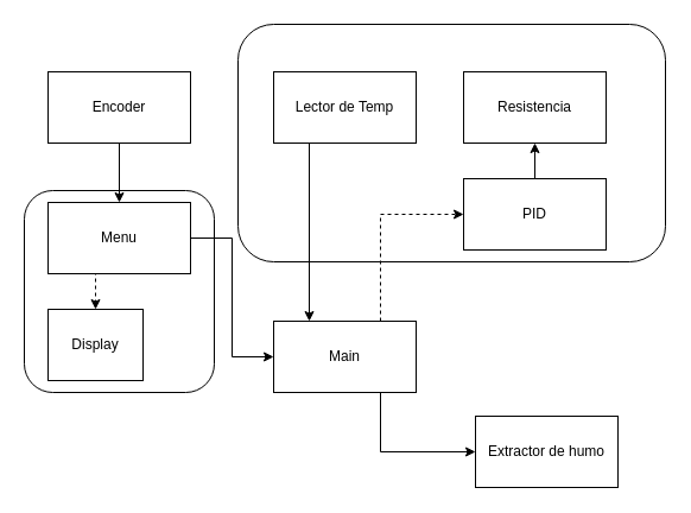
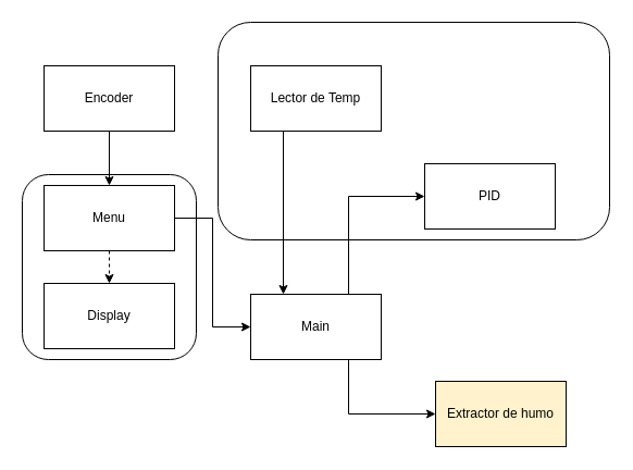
  <mxCell id="0" />
  <mxCell id="1" parent="0" />
  <mxCell id="2" value="" style="rounded=1;whiteSpace=wrap;html=1;" parent="1" vertex="1"><mxGeometry x="20" y="160" width="160" height="170" as="geometry" /></mxCell>
  <mxCell id="3" value="Encoder" style="rounded=0;whiteSpace=wrap;html=1;" parent="1" vertex="1"><mxGeometry x="40" y="60" width="120" height="60" as="geometry" /></mxCell>
  <mxCell id="4" style="edgeStyle=orthogonalEdgeStyle;rounded=0;orthogonalLoop=1;jettySize=auto;html=1;exitX=0.5;exitY=1;exitDx=0;exitDy=0;entryX=0.5;entryY=0;entryDx=0;entryDy=0;dashed=1;" parent="1" source="6" target="18" edge="1"><mxGeometry relative="1" as="geometry" /></mxCell>
  <mxCell id="5" style="edgeStyle=orthogonalEdgeStyle;rounded=0;orthogonalLoop=1;jettySize=auto;html=1;exitX=1;exitY=0.5;exitDx=0;exitDy=0;entryX=0;entryY=0.5;entryDx=0;entryDy=0;" parent="1" source="6" target="11" edge="1"><mxGeometry relative="1" as="geometry" /></mxCell>
  <mxCell id="6" value="Menu" style="rounded=0;whiteSpace=wrap;html=1;" parent="1" vertex="1"><mxGeometry x="40" y="170" width="120" height="60" as="geometry" /></mxCell>
- <mxCell id="7" value="Extractor de humo" style="rounded=0;whiteSpace=wrap;html=1;" parent="1" vertex="1"><mxGeometry x="400" y="350" width="120" height="60" as="geometry" /></mxCell>
+ <mxCell id="7" value="Extractor de humo" style="rounded=0;whiteSpace=wrap;html=1;fillColor=#fff2cc;" parent="1" vertex="1"><mxGeometry x="400" y="350" width="120" height="60" as="geometry" /></mxCell>
  <mxCell id="8" value="" style="endArrow=classic;html=1;rounded=0;exitX=0.5;exitY=1;exitDx=0;exitDy=0;entryX=0.5;entryY=0;entryDx=0;entryDy=0;" parent="1" source="3" target="6" edge="1"><mxGeometry width="50" height="50" relative="1" as="geometry"><mxPoint x="320" y="270" as="sourcePoint" /><mxPoint x="330" y="180" as="targetPoint" /></mxGeometry></mxCell>
  <mxCell id="9" value="" style="rounded=1;whiteSpace=wrap;html=1;" parent="1" vertex="1"><mxGeometry x="200" y="20" width="360" height="200" as="geometry" /></mxCell>
  <mxCell id="10" style="edgeStyle=orthogonalEdgeStyle;rounded=0;orthogonalLoop=1;jettySize=auto;html=1;exitX=0.75;exitY=1;exitDx=0;exitDy=0;entryX=0;entryY=0.5;entryDx=0;entryDy=0;" parent="1" source="11" target="7" edge="1"><mxGeometry relative="1" as="geometry" /></mxCell>
  <mxCell id="11" value="Main" style="rounded=0;whiteSpace=wrap;html=1;" parent="1" vertex="1"><mxGeometry x="230" y="270" width="120" height="60" as="geometry" /></mxCell>
- <mxCell id="12" value="Resistencia" style="rounded=0;whiteSpace=wrap;html=1;" parent="1" vertex="1"><mxGeometry x="390" y="60" width="120" height="60" as="geometry" /></mxCell>
  <mxCell id="13" value="Lector de Temp" style="rounded=0;whiteSpace=wrap;html=1;" parent="1" vertex="1"><mxGeometry x="230" y="60" width="120" height="60" as="geometry" /></mxCell>
  <mxCell id="14" value="PID" style="rounded=0;whiteSpace=wrap;html=1;" parent="1" vertex="1"><mxGeometry x="390" y="150" width="120" height="60" as="geometry" /></mxCell>
- <mxCell id="15" style="edgeStyle=orthogonalEdgeStyle;rounded=0;orthogonalLoop=1;jettySize=auto;html=1;exitX=0.5;exitY=0;exitDx=0;exitDy=0;entryX=0.5;entryY=1;entryDx=0;entryDy=0;" parent="1" source="14" target="12" edge="1"><mxGeometry relative="1" as="geometry" /></mxCell>
- <mxCell id="16" style="edgeStyle=orthogonalEdgeStyle;rounded=0;orthogonalLoop=1;jettySize=auto;html=1;exitX=0.75;exitY=0;exitDx=0;exitDy=0;entryX=0;entryY=0.5;entryDx=0;entryDy=0;dashed=1;" parent="1" source="11" target="14" edge="1"><mxGeometry relative="1" as="geometry" /></mxCell>
+ <mxCell id="16" style="edgeStyle=orthogonalEdgeStyle;rounded=0;orthogonalLoop=1;jettySize=auto;html=1;exitX=0.75;exitY=0;exitDx=0;exitDy=0;entryX=0;entryY=0.5;entryDx=0;entryDy=0;" parent="1" source="11" target="14" edge="1"><mxGeometry relative="1" as="geometry" /></mxCell>
  <mxCell id="17" style="edgeStyle=orthogonalEdgeStyle;rounded=0;orthogonalLoop=1;jettySize=auto;html=1;exitX=0.25;exitY=1;exitDx=0;exitDy=0;entryX=0.25;entryY=0;entryDx=0;entryDy=0;" parent="1" source="13" target="11" edge="1"><mxGeometry relative="1" as="geometry" /></mxCell>
- <mxCell id="18" value="Display" style="rounded=0;whiteSpace=wrap;html=1;" parent="1" vertex="1"><mxGeometry x="40" y="260" width="80" height="60" as="geometry" /></mxCell>
+ <mxCell id="18" value="Display" style="rounded=0;whiteSpace=wrap;html=1;" parent="1" vertex="1"><mxGeometry x="40" y="260" width="120" height="60" as="geometry" /></mxCell>
